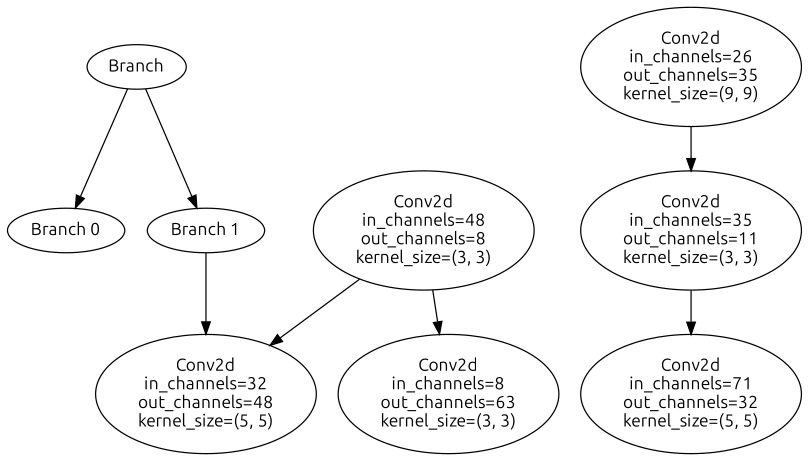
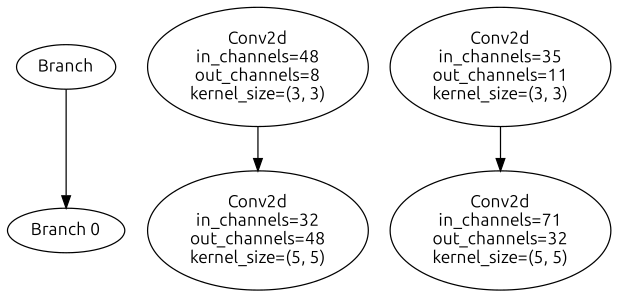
  digraph {
    fontname=Ubuntu
    node [fontname=Ubuntu]
    edge [fontname=Ubuntu]
    n1 [label=Branch]
    n2 [label="Branch 0"]
-   n3 [label="Branch 1"]
    n4 [label="Conv2d\nin_channels=32\nout_channels=48\nkernel_size=(5, 5)"]
-   n5 [label="Conv2d\nin_channels=26\nout_channels=35\nkernel_size=(9, 9)"]
    n6 [label="Conv2d\nin_channels=35\nout_channels=11\nkernel_size=(3, 3)"]
    n7 [label="Conv2d\nin_channels=71\nout_channels=32\nkernel_size=(5, 5)"]
    n8 [label="Conv2d\nin_channels=48\nout_channels=8\nkernel_size=(3, 3)"]
-   n9 [label="Conv2d\nin_channels=8\nout_channels=63\nkernel_size=(3, 3)"]
    n1 -> n2
-   n1 -> n3
-   n3 -> n4
-   n5 -> n6
    n6 -> n7
    n8 -> n4
-   n8 -> n9
  }
